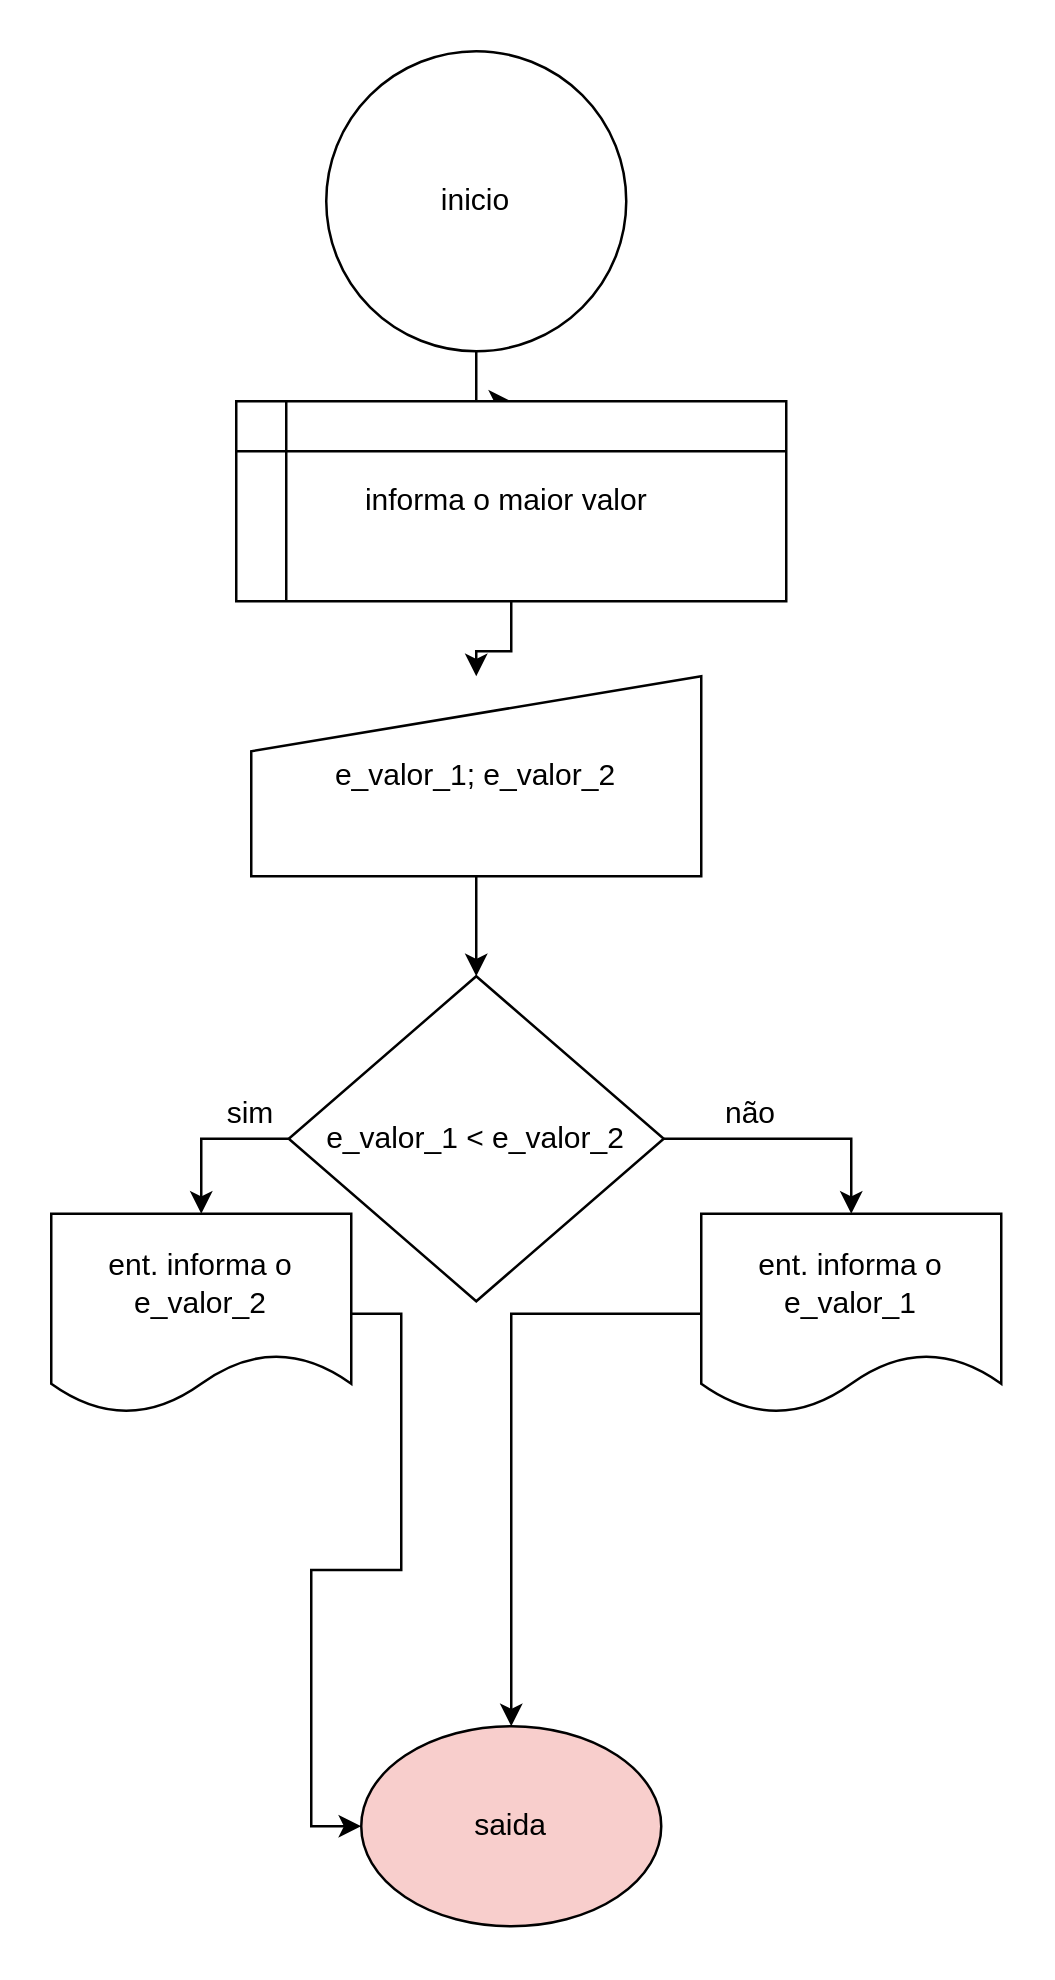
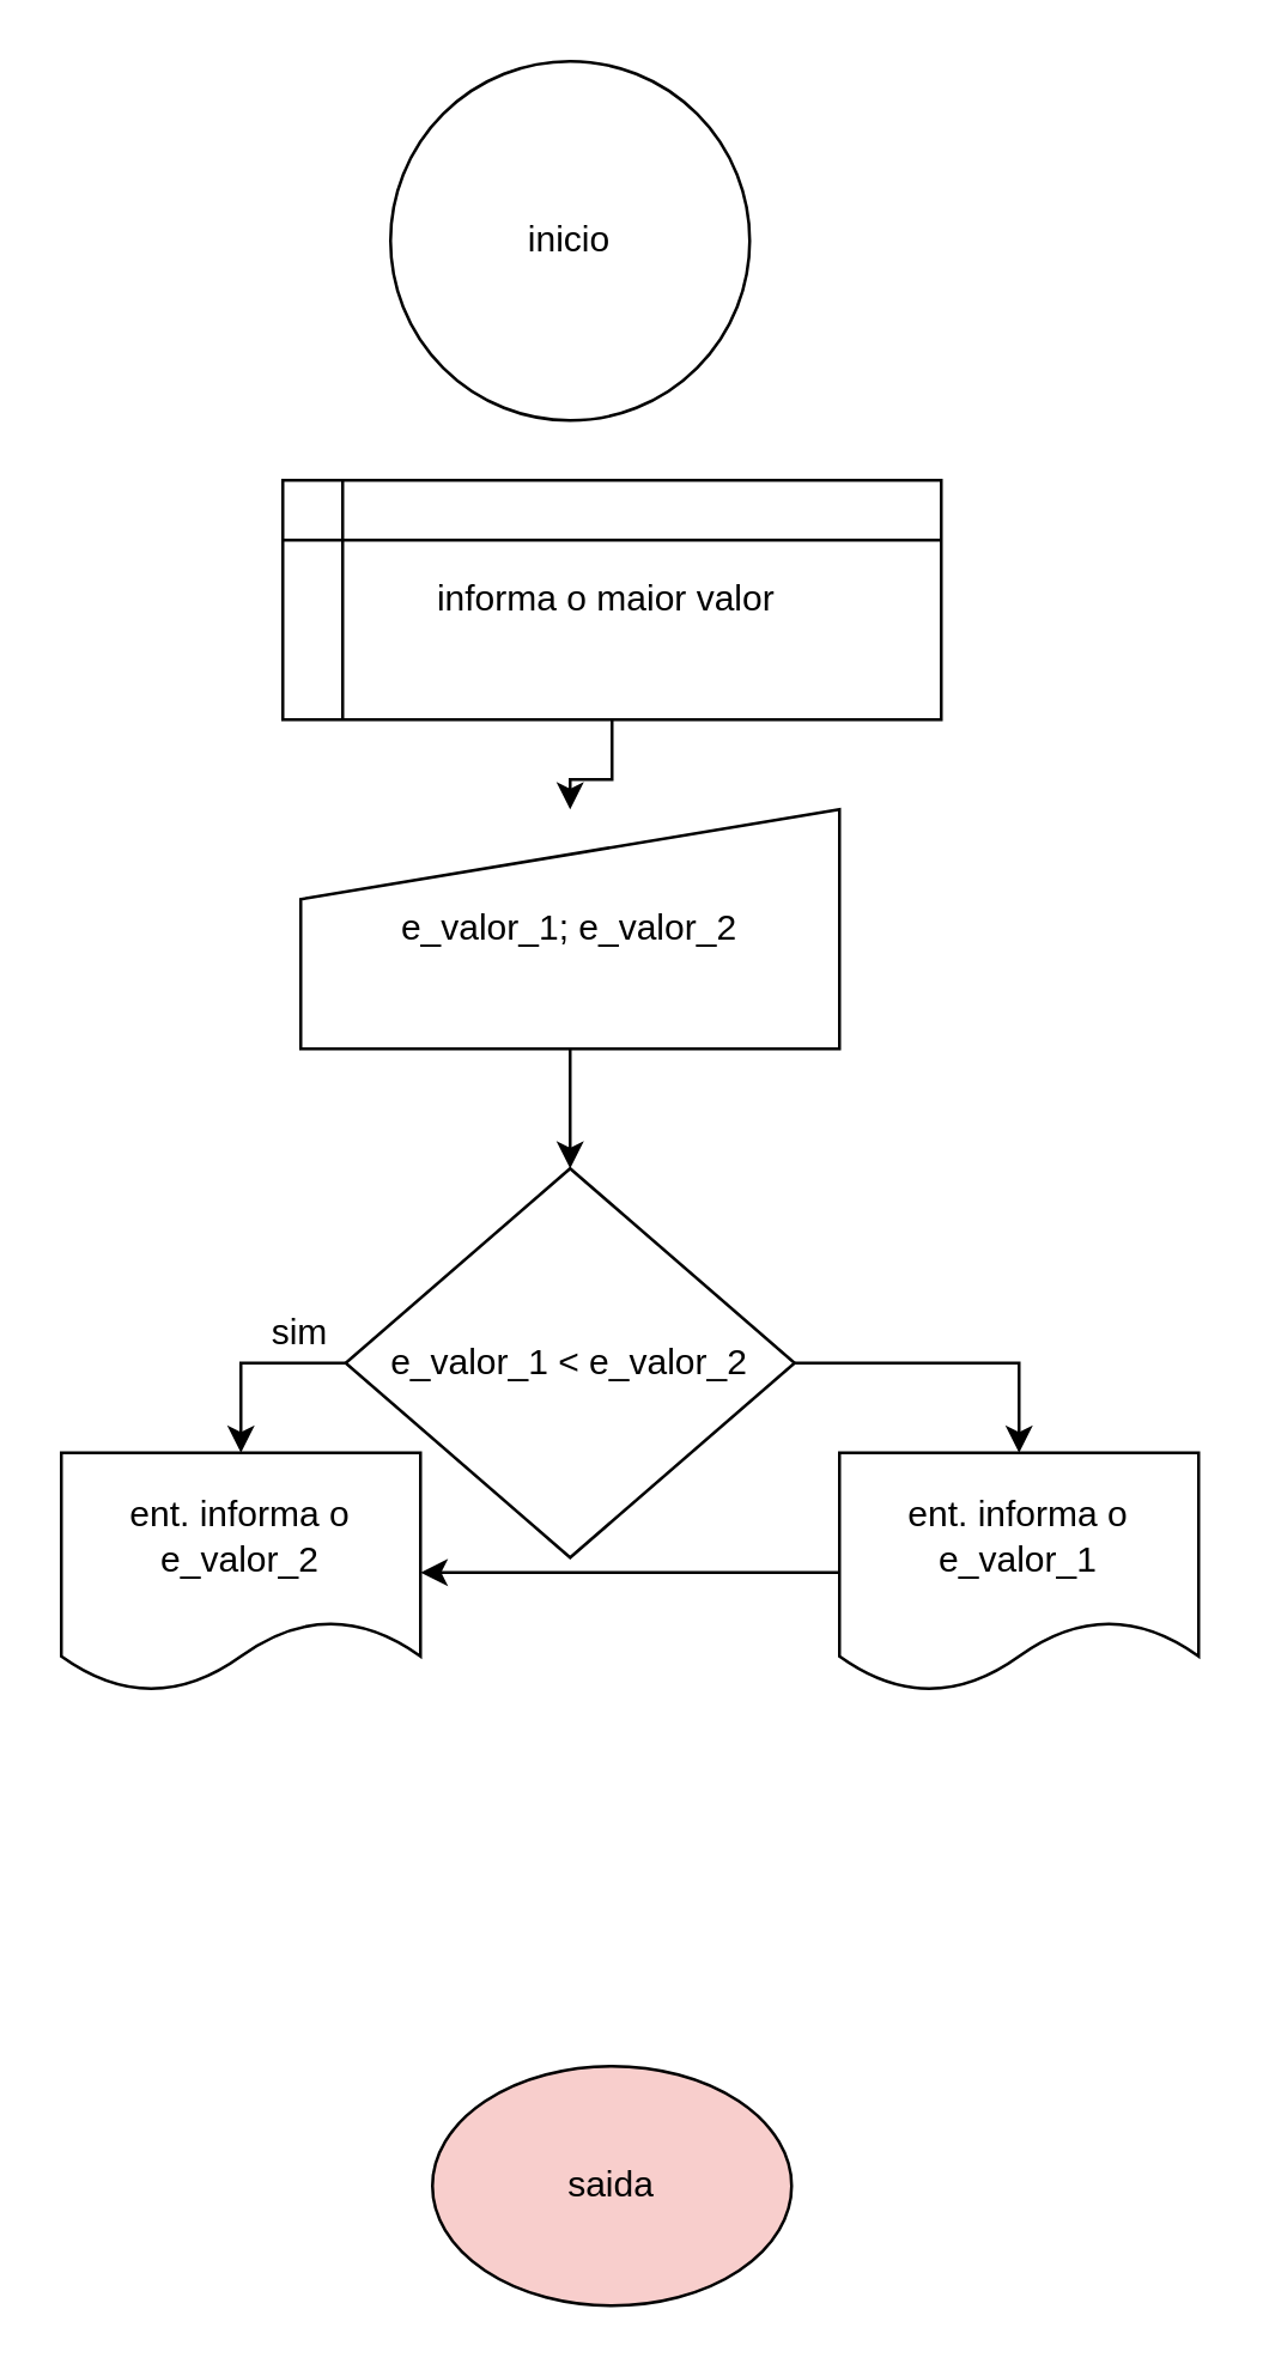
  <mxCell id="0" />
  <mxCell id="1" parent="0" />
- <mxCell id="2" style="edgeStyle=orthogonalEdgeStyle;rounded=0;orthogonalLoop=1;jettySize=auto;html=1;" edge="1" parent="1" source="3" target="5"><mxGeometry relative="1" as="geometry" /></mxCell>
  <mxCell id="3" value="inicio" style="ellipse;whiteSpace=wrap;html=1;" vertex="1" parent="1"><mxGeometry x="130" y="20" width="120" height="120" as="geometry" /></mxCell>
  <mxCell id="4" style="edgeStyle=orthogonalEdgeStyle;rounded=0;orthogonalLoop=1;jettySize=auto;html=1;" edge="1" parent="1" source="5" target="7"><mxGeometry relative="1" as="geometry" /></mxCell>
  <mxCell id="5" value="informa o maior valor&amp;nbsp;" style="shape=internalStorage;whiteSpace=wrap;html=1;backgroundOutline=1;" vertex="1" parent="1"><mxGeometry x="94" y="160" width="220" height="80" as="geometry" /></mxCell>
  <mxCell id="6" style="edgeStyle=orthogonalEdgeStyle;rounded=0;orthogonalLoop=1;jettySize=auto;html=1;" edge="1" parent="1" source="7" target="10"><mxGeometry relative="1" as="geometry" /></mxCell>
  <mxCell id="7" value="e_valor_1; e_valor_2" style="shape=manualInput;whiteSpace=wrap;html=1;" vertex="1" parent="1"><mxGeometry x="100" y="270" width="180" height="80" as="geometry" /></mxCell>
  <mxCell id="8" style="edgeStyle=orthogonalEdgeStyle;rounded=0;orthogonalLoop=1;jettySize=auto;html=1;exitX=0;exitY=0.5;exitDx=0;exitDy=0;" edge="1" parent="1" source="10" target="14"><mxGeometry relative="1" as="geometry"><mxPoint x="30" y="535" as="targetPoint" /></mxGeometry></mxCell>
  <mxCell id="9" style="edgeStyle=orthogonalEdgeStyle;rounded=0;orthogonalLoop=1;jettySize=auto;html=1;entryX=0.5;entryY=0;entryDx=0;entryDy=0;" edge="1" parent="1" source="10" target="16"><mxGeometry relative="1" as="geometry" /></mxCell>
  <mxCell id="10" value="e_valor_1 &amp;lt; e_valor_2" style="rhombus;whiteSpace=wrap;html=1;" vertex="1" parent="1"><mxGeometry x="115" y="390" width="150" height="130" as="geometry" /></mxCell>
  <mxCell id="11" value="sim" style="text;html=1;strokeColor=none;fillColor=none;align=center;verticalAlign=middle;whiteSpace=wrap;rounded=0;" vertex="1" parent="1"><mxGeometry x="70" y="430" width="60" height="30" as="geometry" /></mxCell>
- <mxCell id="12" value="não" style="text;html=1;strokeColor=none;fillColor=none;align=center;verticalAlign=middle;whiteSpace=wrap;rounded=0;" vertex="1" parent="1"><mxGeometry x="270" y="430" width="60" height="30" as="geometry" /></mxCell>
- <mxCell id="13" style="edgeStyle=orthogonalEdgeStyle;rounded=0;orthogonalLoop=1;jettySize=auto;html=1;entryX=0;entryY=0.5;entryDx=0;entryDy=0;" edge="1" parent="1" source="14" target="17"><mxGeometry relative="1" as="geometry" /></mxCell>
  <mxCell id="14" value="&lt;span&gt;ent. informa o e_valor_2&lt;/span&gt;" style="shape=document;whiteSpace=wrap;html=1;boundedLbl=1;" vertex="1" parent="1"><mxGeometry x="20" y="485" width="120" height="80" as="geometry" /></mxCell>
- <mxCell id="15" style="edgeStyle=orthogonalEdgeStyle;rounded=0;orthogonalLoop=1;jettySize=auto;html=1;" edge="1" parent="1" source="16" target="17"><mxGeometry relative="1" as="geometry" /></mxCell>
+ <mxCell id="15" style="edgeStyle=orthogonalEdgeStyle;rounded=0;orthogonalLoop=1;jettySize=auto;html=1;" edge="1" parent="1" source="16" target="14"><mxGeometry relative="1" as="geometry" /></mxCell>
  <mxCell id="16" value="&lt;span&gt;ent. informa o e_valor_1&lt;/span&gt;" style="shape=document;whiteSpace=wrap;html=1;boundedLbl=1;" vertex="1" parent="1"><mxGeometry x="280" y="485" width="120" height="80" as="geometry" /></mxCell>
  <mxCell id="17" value="saida" style="ellipse;whiteSpace=wrap;html=1;fillColor=#f8cecc;" vertex="1" parent="1"><mxGeometry x="144" y="690" width="120" height="80" as="geometry" /></mxCell>
